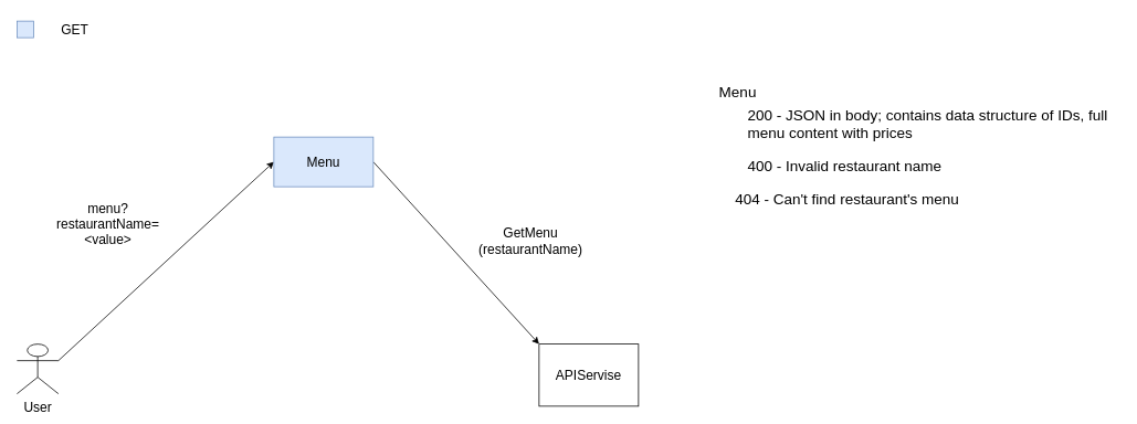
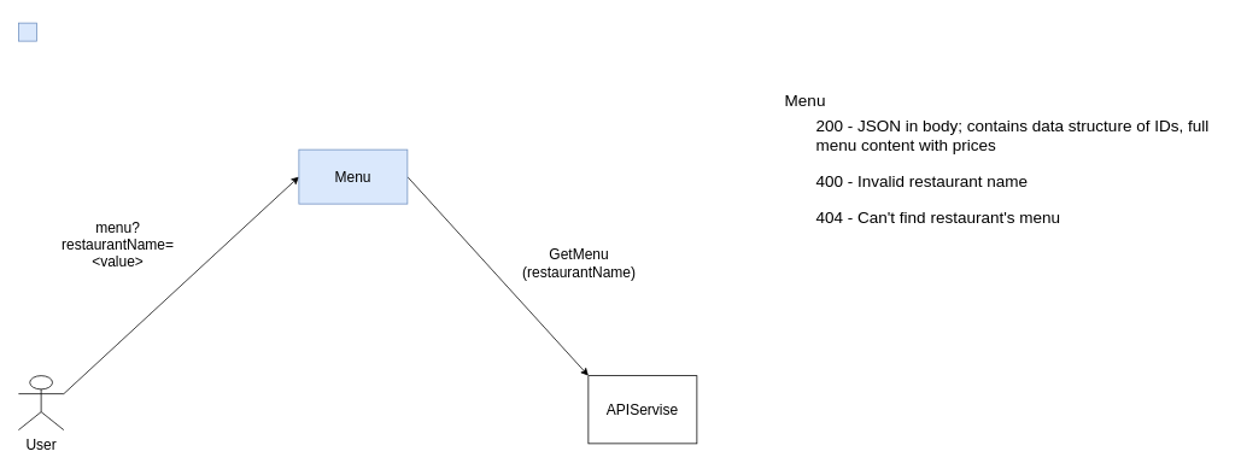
  <mxCell id="0" />
  <mxCell id="1" parent="0" />
  <mxCell id="2" style="rounded=0;orthogonalLoop=1;jettySize=auto;html=1;exitX=1;exitY=0.333;exitDx=0;exitDy=0;exitPerimeter=0;entryX=0;entryY=0.5;entryDx=0;entryDy=0;fontSize=16;" edge="1" parent="1" source="3" target="5"><mxGeometry relative="1" as="geometry" /></mxCell>
  <mxCell id="3" value="&lt;font style=&quot;font-size: 16px&quot;&gt;User&lt;/font&gt;" style="shape=umlActor;verticalLabelPosition=bottom;verticalAlign=top;html=1;outlineConnect=0;" vertex="1" parent="1"><mxGeometry x="20" y="415" width="50" height="60" as="geometry" /></mxCell>
  <mxCell id="4" style="edgeStyle=none;rounded=0;orthogonalLoop=1;jettySize=auto;html=1;exitX=1;exitY=0.5;exitDx=0;exitDy=0;entryX=0;entryY=0;entryDx=0;entryDy=0;fontSize=16;" edge="1" parent="1" source="5" target="6"><mxGeometry relative="1" as="geometry" /></mxCell>
  <mxCell id="5" value="Menu" style="rounded=0;whiteSpace=wrap;html=1;fontSize=16;fillColor=#dae8fc;strokeColor=#6c8ebf;" vertex="1" parent="1"><mxGeometry x="330" y="165" width="120" height="60" as="geometry" /></mxCell>
  <mxCell id="6" value="APIServise" style="rounded=0;whiteSpace=wrap;html=1;fontSize=16;" vertex="1" parent="1"><mxGeometry x="650" y="415" width="120" height="75" as="geometry" /></mxCell>
  <mxCell id="7" value="GetMenu (restaurantName)" style="text;html=1;strokeColor=none;fillColor=none;align=center;verticalAlign=middle;whiteSpace=wrap;rounded=0;fontSize=16;" vertex="1" parent="1"><mxGeometry x="570" y="265" width="140" height="50" as="geometry" /></mxCell>
  <mxCell id="8" value="menu?restaurantName=&amp;lt;value&amp;gt;" style="text;html=1;strokeColor=none;fillColor=none;align=center;verticalAlign=middle;whiteSpace=wrap;rounded=0;fontSize=16;" vertex="1" parent="1"><mxGeometry x="60" y="245" width="140" height="50" as="geometry" /></mxCell>
  <mxCell id="9" value="" style="rounded=0;whiteSpace=wrap;html=1;fontSize=16;fillColor=#dae8fc;strokeColor=#6c8ebf;" vertex="1" parent="1"><mxGeometry x="20" y="25" width="20" height="20" as="geometry" /></mxCell>
- <mxCell id="10" value="GET" style="text;html=1;strokeColor=none;fillColor=none;align=center;verticalAlign=middle;whiteSpace=wrap;rounded=0;fontSize=16;" vertex="1" parent="1"><mxGeometry x="60" y="20" width="60" height="30" as="geometry" /></mxCell>
  <mxCell id="11" value="&lt;font style=&quot;font-size: 18px&quot;&gt;Menu&lt;/font&gt;" style="text;html=1;strokeColor=none;fillColor=none;align=center;verticalAlign=middle;whiteSpace=wrap;rounded=0;fontSize=20;" vertex="1" parent="1"><mxGeometry x="860" y="95" width="60" height="30" as="geometry" /></mxCell>
  <mxCell id="12" value="200 - JSON in body; contains data structure of IDs, full menu content with prices" style="text;html=1;strokeColor=none;fillColor=none;align=left;verticalAlign=middle;whiteSpace=wrap;rounded=0;fontSize=18;" vertex="1" parent="1"><mxGeometry x="900" y="135" width="450" height="30" as="geometry" /></mxCell>
  <mxCell id="13" value="400 - Invalid restaurant name" style="text;html=1;strokeColor=none;fillColor=none;align=left;verticalAlign=middle;whiteSpace=wrap;rounded=0;fontSize=18;" vertex="1" parent="1"><mxGeometry x="900" y="185" width="450" height="30" as="geometry" /></mxCell>
- <mxCell id="14" value="404 - Can't find restaurant's menu" style="text;html=1;strokeColor=none;fillColor=none;align=left;verticalAlign=middle;whiteSpace=wrap;rounded=0;fontSize=18;" vertex="1" parent="1"><mxGeometry x="885" y="225" width="450" height="30" as="geometry" /></mxCell>
+ <mxCell id="14" value="404 - Can't find restaurant's menu" style="text;html=1;strokeColor=none;fillColor=none;align=left;verticalAlign=middle;whiteSpace=wrap;rounded=0;fontSize=18;" vertex="1" parent="1"><mxGeometry x="900" y="225" width="450" height="30" as="geometry" /></mxCell>
